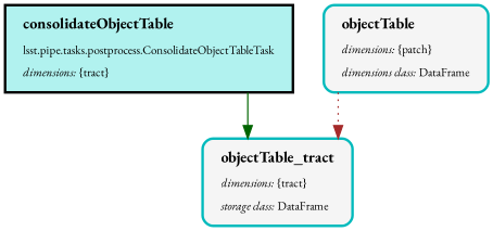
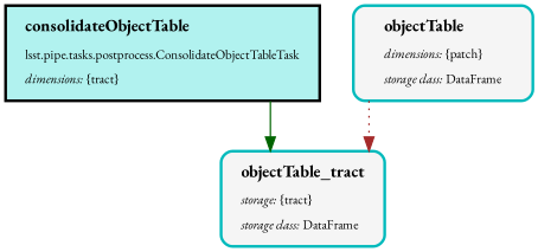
  digraph {
    fontname="EB Garamond"
    nodesep=0.5
    ranksep=0.75
    splines=ortho
    node [color="#00BABC" fillcolor="#F5F5F5" fontname="EB Garamond" fontsize=14 margin="0.2,0.1" penwidth=3 shape=box style="rounded,filled,bold"]
    edge [arrowhead=normal arrowsize=1.5 fontname="EB Garamond" penwidth=1.5]
    n1 [color=black fillcolor="#B1F2EF" label=<<TABLE BORDER="0" CELLPADDING="5"><TR><TD ALIGN="LEFT"><B><FONT POINT-SIZE="18">consolidateObjectTable</FONT></B></TD></TR><TR><TD ALIGN="LEFT">lsst.pipe.tasks.postprocess.ConsolidateObjectTableTask</TD></TR><TR><TD ALIGN="LEFT"><I>dimensions:</I>&nbsp;{tract}</TD></TR></TABLE>> style=filled]
-   n2 [label=<<TABLE BORDER="0" CELLPADDING="5"><TR><TD ALIGN="LEFT"><B><FONT POINT-SIZE="18">objectTable_tract</FONT></B></TD></TR><TR><TD ALIGN="LEFT"><I>dimensions:</I>&nbsp;{tract}</TD></TR><TR><TD ALIGN="LEFT"><I>storage class:</I>&nbsp;DataFrame</TD></TR></TABLE>>]
-   n3 [label=<<TABLE BORDER="0" CELLPADDING="5"><TR><TD ALIGN="LEFT"><B><FONT POINT-SIZE="18">objectTable</FONT></B></TD></TR><TR><TD ALIGN="LEFT"><I>dimensions:</I>&nbsp;{patch}</TD></TR><TR><TD ALIGN="LEFT"><I>dimensions class:</I>&nbsp;DataFrame</TD></TR></TABLE>>]
+   n2 [label=<<TABLE BORDER="0" CELLPADDING="5"><TR><TD ALIGN="LEFT"><B><FONT POINT-SIZE="18">objectTable_tract</FONT></B></TD></TR><TR><TD ALIGN="LEFT"><I>storage:</I>&nbsp;{tract}</TD></TR><TR><TD ALIGN="LEFT"><I>storage class:</I>&nbsp;DataFrame</TD></TR></TABLE>>]
+   n3 [label=<<TABLE BORDER="0" CELLPADDING="5"><TR><TD ALIGN="LEFT"><B><FONT POINT-SIZE="18">objectTable</FONT></B></TD></TR><TR><TD ALIGN="LEFT"><I>dimensions:</I>&nbsp;{patch}</TD></TR><TR><TD ALIGN="LEFT"><I>storage class:</I>&nbsp;DataFrame</TD></TR></TABLE>>]
    n1 -> n2 [color=darkgreen style=bold]
    n3 -> n2 [color=brown style=dotted]
  }
